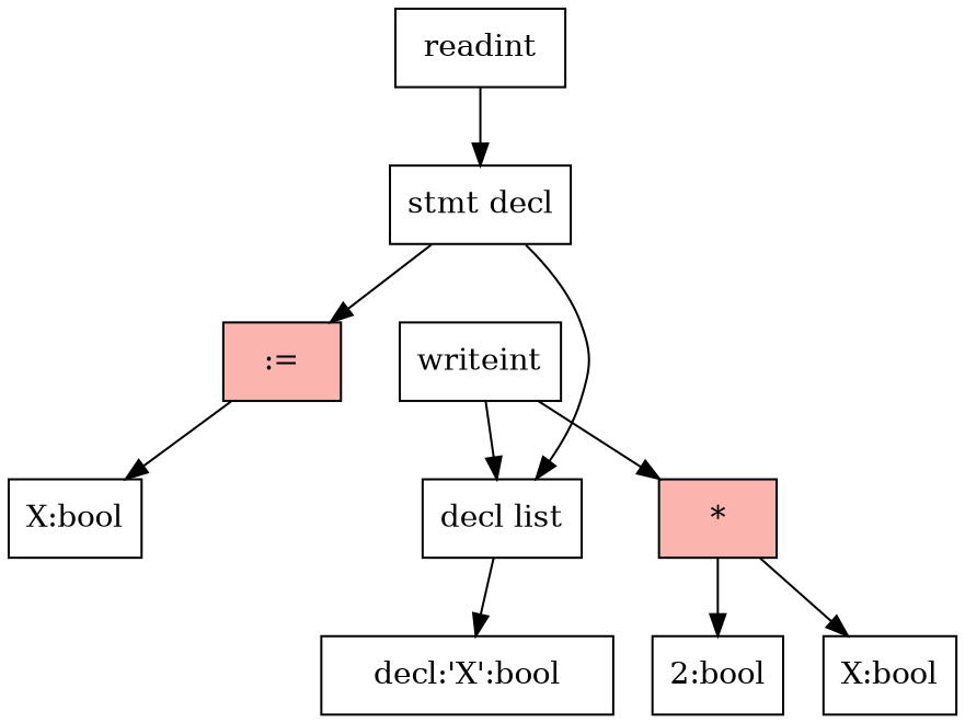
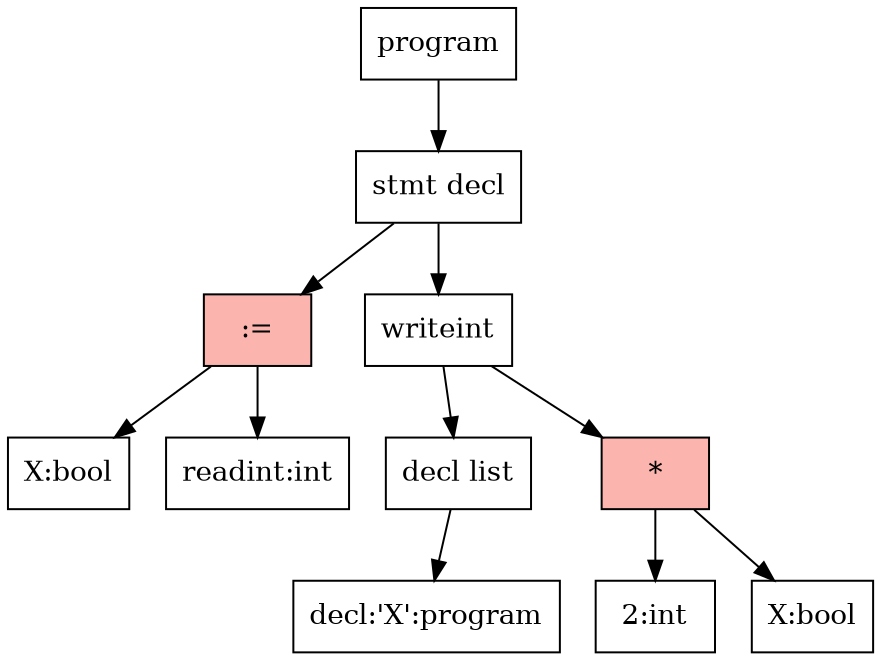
  digraph {
    ordering=out
    node [fillcolor=white shape=box style=filled]
-   n1 [label=readint]
+   n1 [label=program]
    n2 [label="stmt decl"]
    n3 [label="decl list"]
-   n4 [label="decl:'X':bool"]
+   n4 [label="decl:'X':program"]
    n5 [fillcolor="/pastel13/1" label=":="]
    n6 [label=writeint]
    n7 [label="X:bool"]
+   n8 [label="readint:int"]
    n9 [fillcolor="/pastel13/1" label="*"]
-   n10 [label="2:bool"]
+   n10 [label="2:int"]
    n11 [label="X:bool"]
    n1 -> n2
    n2 -> n5
-   n2 -> n3
+   n2 -> n6
    n3 -> n4
    n5 -> n7
+   n5 -> n8
    n6 -> n3
    n6 -> n9
    n9 -> n10
    n9 -> n11
  }
